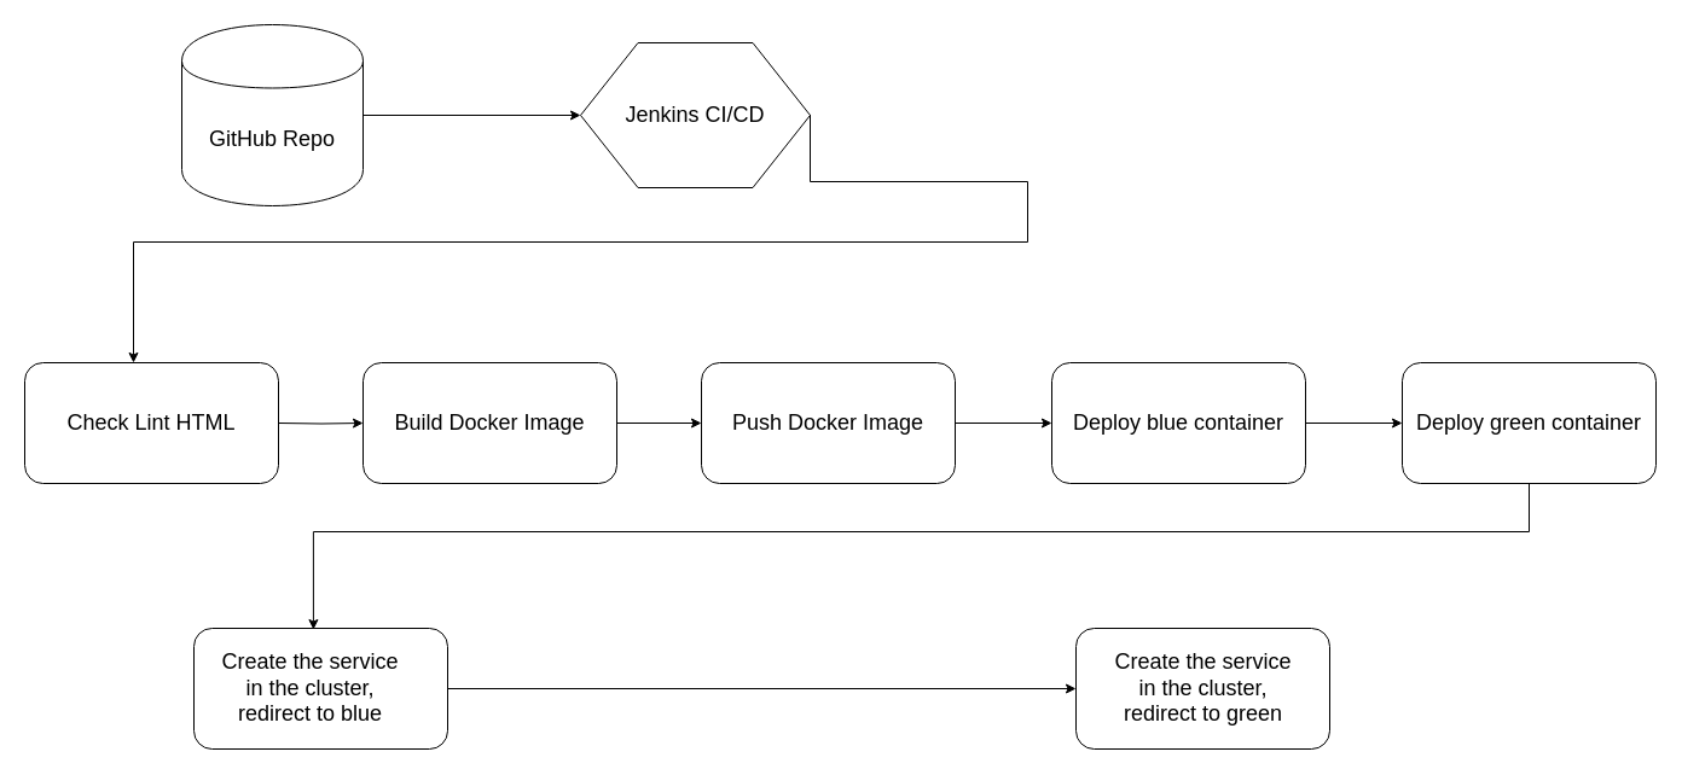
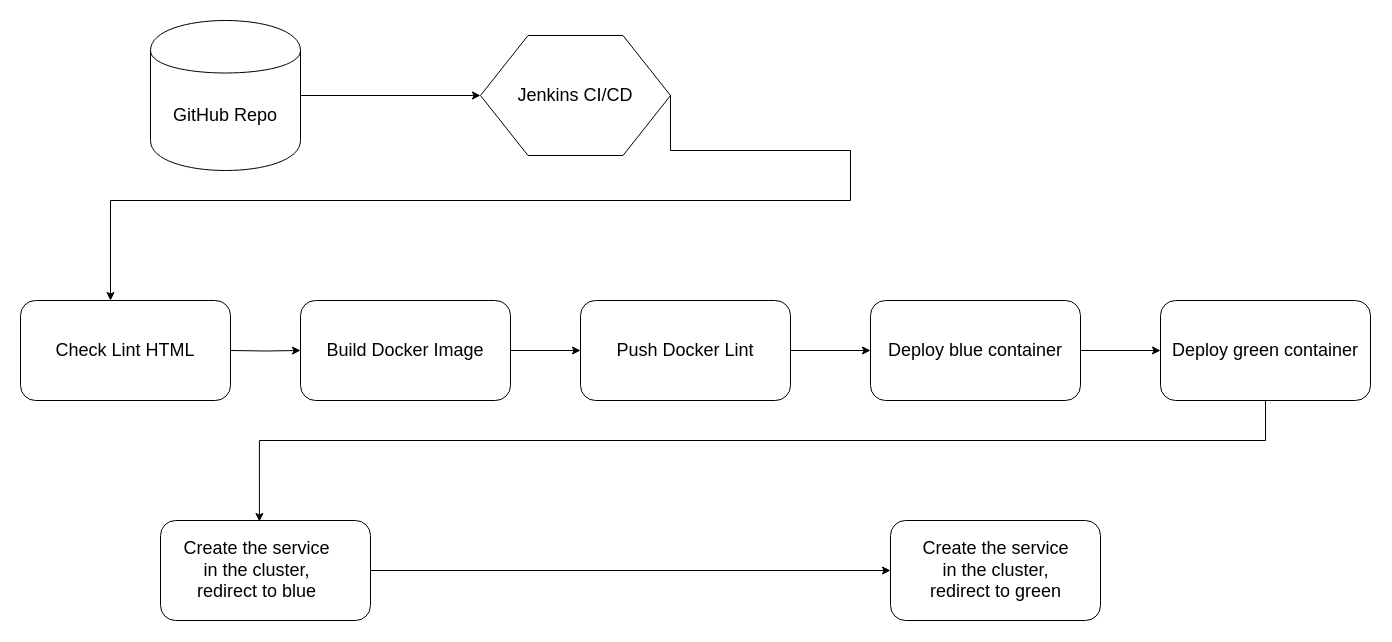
  <mxCell id="0" />
  <mxCell id="1" parent="0" />
  <mxCell id="2" style="edgeStyle=orthogonalEdgeStyle;rounded=0;orthogonalLoop=1;jettySize=auto;html=1;exitX=1;exitY=0.5;exitDx=0;exitDy=0;" edge="1" parent="1" source="3" target="4"><mxGeometry relative="1" as="geometry" /></mxCell>
  <mxCell id="3" value="&lt;font style=&quot;font-size: 18px&quot;&gt;GitHub Repo&lt;/font&gt;" style="shape=cylinder;whiteSpace=wrap;html=1;boundedLbl=1;backgroundOutline=1;" vertex="1" parent="1"><mxGeometry x="150" y="20" width="150" height="150" as="geometry" /></mxCell>
  <mxCell id="4" value="&lt;font style=&quot;font-size: 18px&quot;&gt;Jenkins CI/CD&lt;/font&gt;" style="shape=hexagon;perimeter=hexagonPerimeter2;whiteSpace=wrap;html=1;" vertex="1" parent="1"><mxGeometry x="480" y="35" width="190" height="120" as="geometry" /></mxCell>
  <mxCell id="5" value="&lt;font style=&quot;font-size: 18px&quot;&gt;Check Lint HTML&lt;/font&gt;" style="rounded=1;whiteSpace=wrap;html=1;" vertex="1" parent="1"><mxGeometry x="20" y="300" width="210" height="100" as="geometry" /></mxCell>
  <mxCell id="6" style="edgeStyle=orthogonalEdgeStyle;rounded=0;orthogonalLoop=1;jettySize=auto;html=1;exitX=1;exitY=0.5;exitDx=0;exitDy=0;" edge="1" parent="1" source="7" target="10"><mxGeometry relative="1" as="geometry" /></mxCell>
  <mxCell id="7" value="&lt;span style=&quot;font-size: 18px&quot;&gt;Build Docker Image&lt;/span&gt;" style="rounded=1;whiteSpace=wrap;html=1;" vertex="1" parent="1"><mxGeometry x="300" y="300" width="210" height="100" as="geometry" /></mxCell>
  <mxCell id="8" style="edgeStyle=orthogonalEdgeStyle;rounded=0;orthogonalLoop=1;jettySize=auto;html=1;entryX=0.471;entryY=0.01;entryDx=0;entryDy=0;entryPerimeter=0;exitX=0.5;exitY=1;exitDx=0;exitDy=0;" edge="1" parent="1" source="18" target="11"><mxGeometry relative="1" as="geometry"><mxPoint x="685" y="480" as="targetPoint" /><Array as="points"><mxPoint x="1265" y="440" /><mxPoint x="259" y="440" /></Array></mxGeometry></mxCell>
  <mxCell id="9" style="edgeStyle=orthogonalEdgeStyle;rounded=0;orthogonalLoop=1;jettySize=auto;html=1;entryX=0;entryY=0.5;entryDx=0;entryDy=0;" edge="1" parent="1" source="10" target="17"><mxGeometry relative="1" as="geometry" /></mxCell>
- <mxCell id="10" value="&lt;span style=&quot;font-size: 18px&quot;&gt;Push Docker Image&lt;/span&gt;" style="rounded=1;whiteSpace=wrap;html=1;" vertex="1" parent="1"><mxGeometry x="580" y="300" width="210" height="100" as="geometry" /></mxCell>
+ <mxCell id="10" value="&lt;span style=&quot;font-size: 18px&quot;&gt;Push Docker Lint&lt;/span&gt;" style="rounded=1;whiteSpace=wrap;html=1;" vertex="1" parent="1"><mxGeometry x="580" y="300" width="210" height="100" as="geometry" /></mxCell>
  <mxCell id="11" value="" style="rounded=1;whiteSpace=wrap;html=1;" vertex="1" parent="1"><mxGeometry x="160" y="520" width="210" height="100" as="geometry" /></mxCell>
  <mxCell id="12" value="" style="rounded=1;whiteSpace=wrap;html=1;" vertex="1" parent="1"><mxGeometry x="890" y="520" width="210" height="100" as="geometry" /></mxCell>
  <mxCell id="13" style="edgeStyle=orthogonalEdgeStyle;rounded=0;orthogonalLoop=1;jettySize=auto;html=1;exitX=1;exitY=0.5;exitDx=0;exitDy=0;" edge="1" parent="1" target="5"><mxGeometry relative="1" as="geometry"><mxPoint x="670" y="94.5" as="sourcePoint" /><mxPoint x="110" y="290" as="targetPoint" /><Array as="points"><mxPoint x="670" y="150" /><mxPoint x="850" y="150" /><mxPoint x="850" y="200" /><mxPoint x="110" y="200" /></Array></mxGeometry></mxCell>
  <mxCell id="14" style="edgeStyle=orthogonalEdgeStyle;rounded=0;orthogonalLoop=1;jettySize=auto;html=1;entryX=0;entryY=0.5;entryDx=0;entryDy=0;" edge="1" parent="1" target="7"><mxGeometry relative="1" as="geometry"><mxPoint x="230" y="350" as="sourcePoint" /><mxPoint x="400" y="349.5" as="targetPoint" /></mxGeometry></mxCell>
  <mxCell id="15" value="" style="endArrow=classic;html=1;entryX=0;entryY=0.5;entryDx=0;entryDy=0;exitX=1;exitY=0.5;exitDx=0;exitDy=0;" edge="1" parent="1" source="11" target="12"><mxGeometry width="50" height="50" relative="1" as="geometry"><mxPoint x="370" y="590" as="sourcePoint" /><mxPoint x="420" y="540" as="targetPoint" /></mxGeometry></mxCell>
  <mxCell id="16" style="edgeStyle=orthogonalEdgeStyle;rounded=0;orthogonalLoop=1;jettySize=auto;html=1;entryX=0;entryY=0.5;entryDx=0;entryDy=0;" edge="1" parent="1" source="17" target="18"><mxGeometry relative="1" as="geometry" /></mxCell>
  <mxCell id="17" value="&lt;span style=&quot;font-size: 18px&quot;&gt;Deploy blue container&lt;/span&gt;" style="rounded=1;whiteSpace=wrap;html=1;" vertex="1" parent="1"><mxGeometry x="870" y="300" width="210" height="100" as="geometry" /></mxCell>
  <mxCell id="18" value="&lt;span style=&quot;font-size: 18px&quot;&gt;Deploy green container&lt;/span&gt;" style="rounded=1;whiteSpace=wrap;html=1;" vertex="1" parent="1"><mxGeometry x="1160" y="300" width="210" height="100" as="geometry" /></mxCell>
  <mxCell id="19" value="&lt;font style=&quot;font-size: 18px&quot;&gt;Create the service &lt;br&gt;in the cluster, &lt;br&gt;redirect to blue&lt;/font&gt;" style="text;html=1;align=center;verticalAlign=middle;resizable=0;points=[];autosize=1;" vertex="1" parent="1"><mxGeometry x="176" y="545" width="160" height="50" as="geometry" /></mxCell>
  <mxCell id="20" value="&lt;font style=&quot;font-size: 18px&quot;&gt;Create the service &lt;br&gt;in the cluster, &lt;br&gt;redirect to green&lt;/font&gt;" style="text;html=1;align=center;verticalAlign=middle;resizable=0;points=[];autosize=1;" vertex="1" parent="1"><mxGeometry x="915" y="545" width="160" height="50" as="geometry" /></mxCell>
